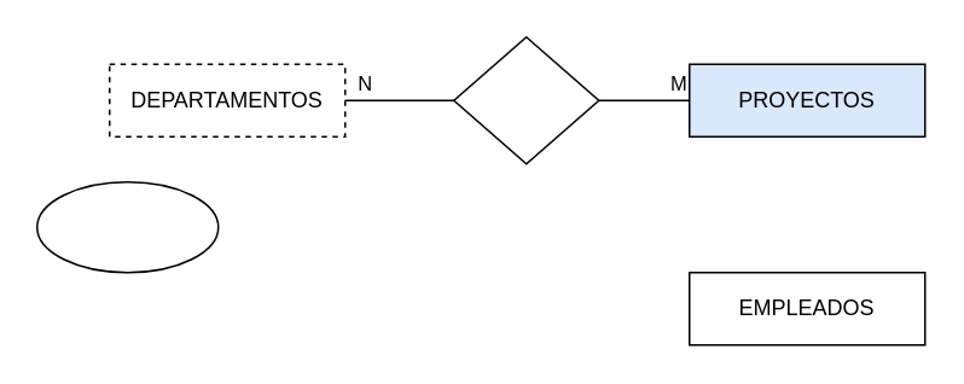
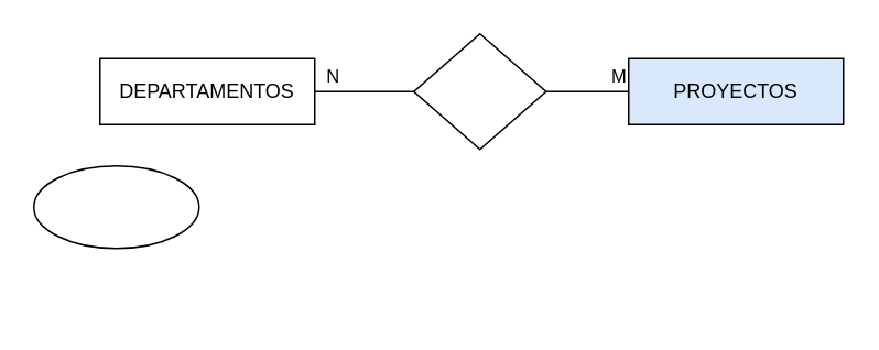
  <mxCell id="0" />
  <mxCell id="1" parent="0" />
- <mxCell id="2" value="DEPARTAMENTOS" style="rounded=0;whiteSpace=wrap;html=1;dashed=1;" parent="1" vertex="1"><mxGeometry x="60" y="35" width="130" height="40" as="geometry" /></mxCell>
+ <mxCell id="2" value="DEPARTAMENTOS" style="rounded=0;whiteSpace=wrap;html=1;" parent="1" vertex="1"><mxGeometry x="60" y="35" width="130" height="40" as="geometry" /></mxCell>
  <mxCell id="3" value="" style="ellipse;whiteSpace=wrap;html=1;" parent="1" vertex="1"><mxGeometry x="20" y="100" width="100" height="50" as="geometry" /></mxCell>
  <mxCell id="4" style="edgeStyle=orthogonalEdgeStyle;rounded=0;orthogonalLoop=1;jettySize=auto;html=1;endArrow=none;endFill=0;" parent="1" source="6" target="2" edge="1"><mxGeometry relative="1" as="geometry" /></mxCell>
  <mxCell id="5" value="N" style="edgeLabel;html=1;align=center;verticalAlign=middle;resizable=0;points=[];" parent="4" vertex="1" connectable="0"><mxGeometry x="0.818" y="-2" relative="1" as="geometry"><mxPoint x="5" y="-8" as="offset" /></mxGeometry></mxCell>
  <mxCell id="6" value="" style="rhombus;whiteSpace=wrap;html=1;" parent="1" vertex="1"><mxGeometry x="250" y="20" width="80" height="70" as="geometry" /></mxCell>
  <mxCell id="7" style="edgeStyle=orthogonalEdgeStyle;rounded=0;orthogonalLoop=1;jettySize=auto;html=1;entryX=1;entryY=0.5;entryDx=0;entryDy=0;endArrow=none;endFill=0;" parent="1" source="9" target="6" edge="1"><mxGeometry relative="1" as="geometry" /></mxCell>
  <mxCell id="8" value="M" style="edgeLabel;html=1;align=center;verticalAlign=middle;resizable=0;points=[];" parent="7" vertex="1" connectable="0"><mxGeometry x="-0.724" relative="1" as="geometry"><mxPoint y="-10" as="offset" /></mxGeometry></mxCell>
  <mxCell id="9" value="PROYECTOS" style="rounded=0;whiteSpace=wrap;html=1;fillColor=#dae8fc;" parent="1" vertex="1"><mxGeometry x="380" y="35" width="130" height="40" as="geometry" /></mxCell>
- <mxCell id="10" value="EMPLEADOS" style="rounded=0;whiteSpace=wrap;html=1;" parent="1" vertex="1"><mxGeometry x="380" y="150" width="130" height="40" as="geometry" /></mxCell>
